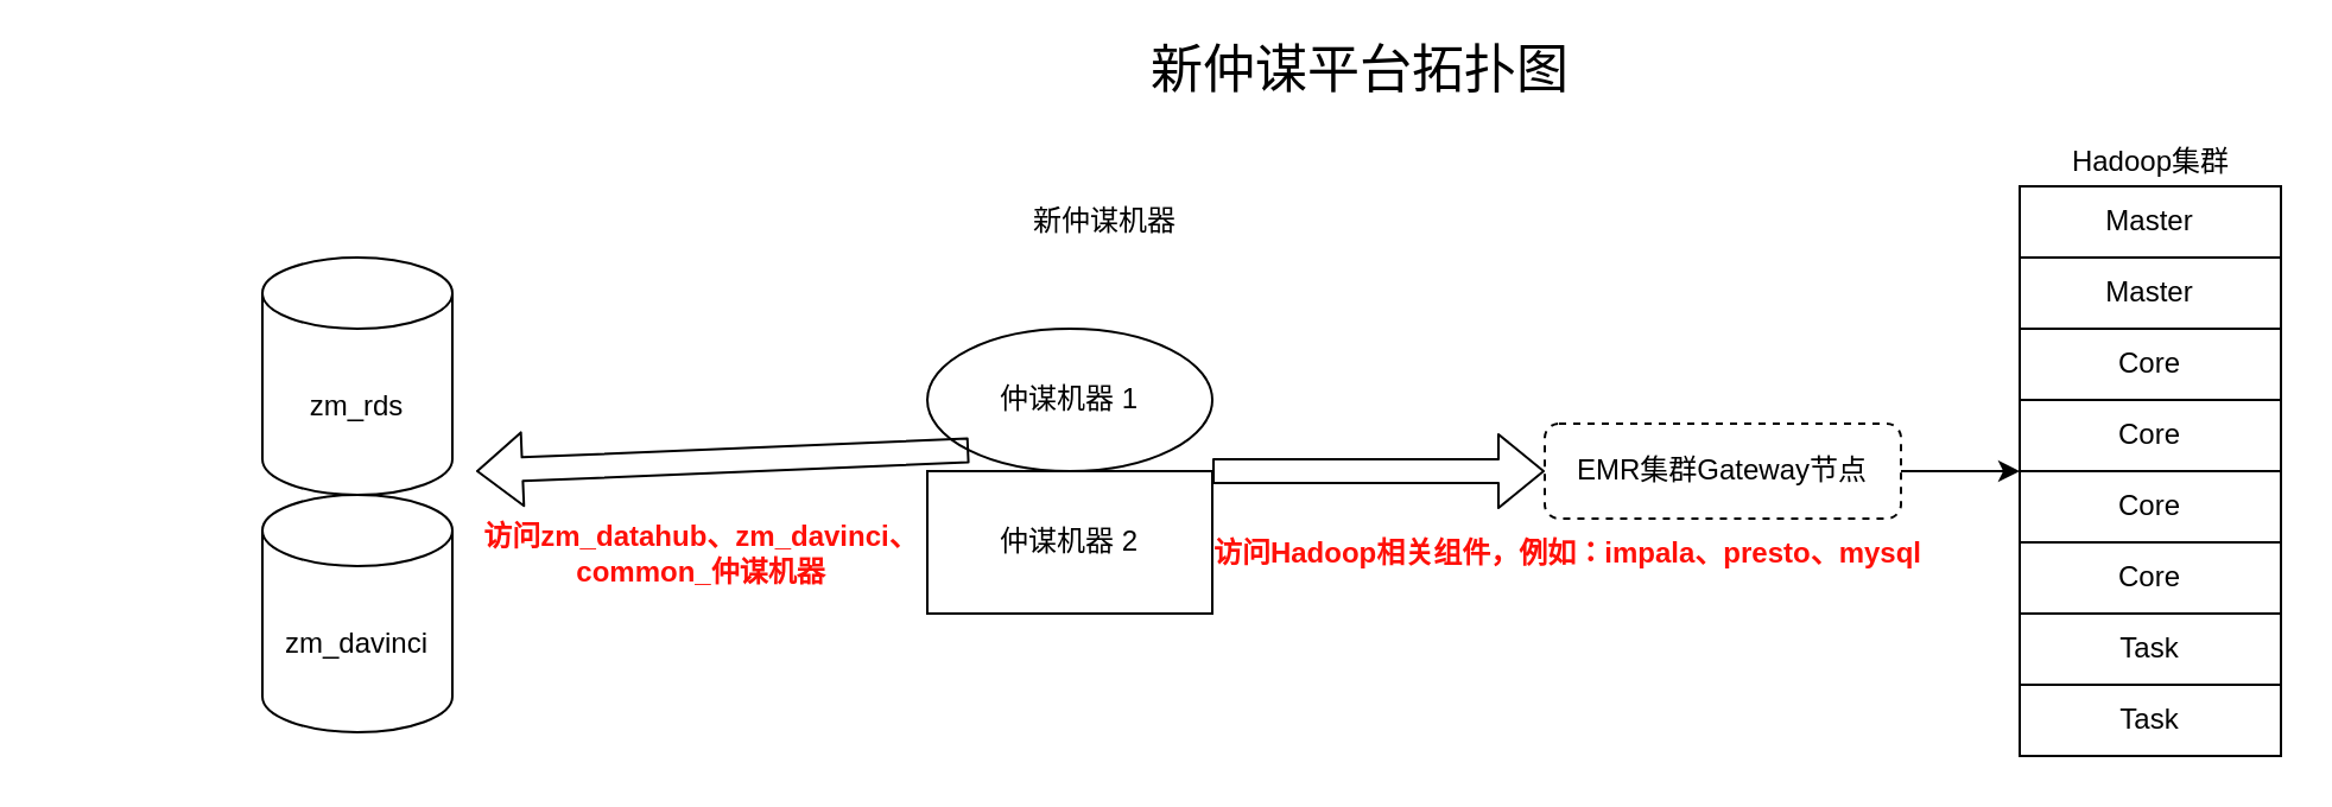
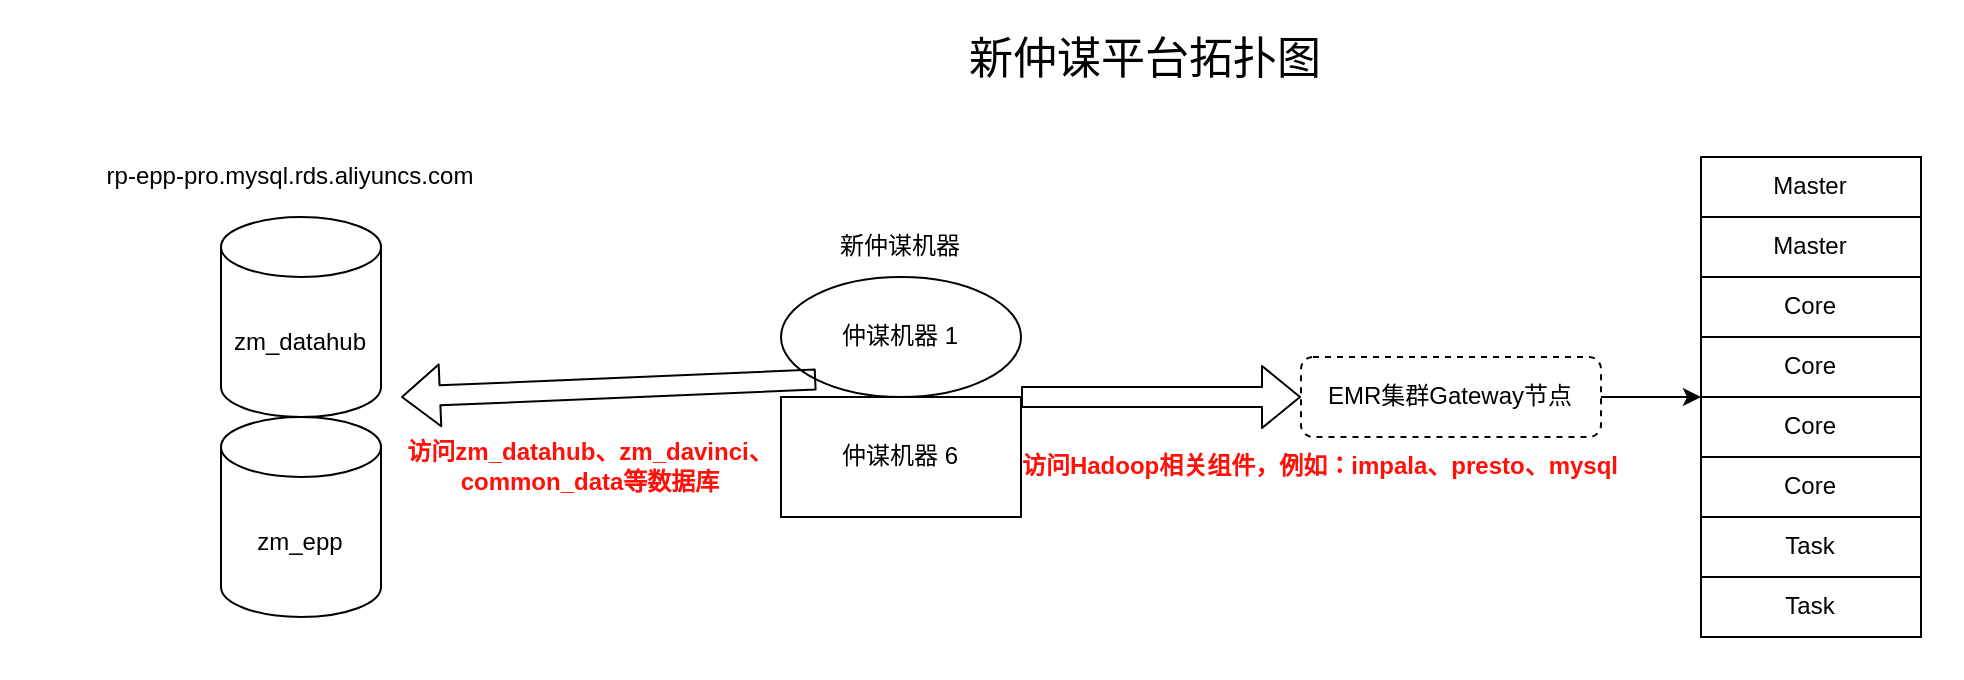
  <mxCell id="0" />
  <mxCell id="1" parent="0" />
  <mxCell id="2" value="&lt;span&gt;EMR集群Gateway节点&lt;/span&gt;" style="rounded=1;whiteSpace=wrap;html=1;dashed=1;" vertex="1" parent="1"><mxGeometry x="650" y="178" width="150" height="40" as="geometry" /></mxCell>
  <mxCell id="3" value="" style="group" vertex="1" connectable="0" parent="1"><mxGeometry x="850" y="58" width="110" height="260" as="geometry" /></mxCell>
  <mxCell id="4" value="Master" style="rounded=0;whiteSpace=wrap;html=1;" vertex="1" parent="3"><mxGeometry y="20" width="110" height="30" as="geometry" /></mxCell>
  <mxCell id="5" value="Master" style="rounded=0;whiteSpace=wrap;html=1;" vertex="1" parent="3"><mxGeometry y="50" width="110" height="30" as="geometry" /></mxCell>
  <mxCell id="6" value="Core" style="rounded=0;whiteSpace=wrap;html=1;" vertex="1" parent="3"><mxGeometry y="80" width="110" height="30" as="geometry" /></mxCell>
  <mxCell id="7" value="&lt;span&gt;Core&lt;/span&gt;" style="rounded=0;whiteSpace=wrap;html=1;" vertex="1" parent="3"><mxGeometry y="110" width="110" height="30" as="geometry" /></mxCell>
  <mxCell id="8" value="&lt;span&gt;Core&lt;/span&gt;" style="rounded=0;whiteSpace=wrap;html=1;" vertex="1" parent="3"><mxGeometry y="140" width="110" height="30" as="geometry" /></mxCell>
  <mxCell id="9" value="&lt;span&gt;Core&lt;/span&gt;" style="rounded=0;whiteSpace=wrap;html=1;" vertex="1" parent="3"><mxGeometry y="170" width="110" height="30" as="geometry" /></mxCell>
  <mxCell id="10" value="Task" style="rounded=0;whiteSpace=wrap;html=1;" vertex="1" parent="3"><mxGeometry y="200" width="110" height="30" as="geometry" /></mxCell>
  <mxCell id="11" value="&lt;span&gt;Task&lt;/span&gt;" style="rounded=0;whiteSpace=wrap;html=1;" vertex="1" parent="3"><mxGeometry y="230" width="110" height="30" as="geometry" /></mxCell>
- <mxCell id="12" value="Hadoop集群" style="text;html=1;strokeColor=none;fillColor=none;align=center;verticalAlign=middle;whiteSpace=wrap;rounded=0;" vertex="1" parent="3"><mxGeometry x="17.5" width="75" height="20" as="geometry" /></mxCell>
  <mxCell id="13" value="" style="group" vertex="1" connectable="0" parent="1"><mxGeometry x="390" y="138" width="120" height="120" as="geometry" /></mxCell>
  <mxCell id="14" value="仲谋机器 1" style="ellipse;whiteSpace=wrap;html=1;" vertex="1" parent="13"><mxGeometry width="120" height="60" as="geometry" /></mxCell>
- <mxCell id="15" value="&lt;span&gt;仲谋机器 2&lt;/span&gt;" style="rounded=0;whiteSpace=wrap;html=1;" vertex="1" parent="13"><mxGeometry y="60" width="120" height="60" as="geometry" /></mxCell>
+ <mxCell id="15" value="&lt;span&gt;仲谋机器 6&lt;/span&gt;" style="rounded=0;whiteSpace=wrap;html=1;" vertex="1" parent="13"><mxGeometry y="60" width="120" height="60" as="geometry" /></mxCell>
  <mxCell id="16" value="" style="group" vertex="1" connectable="0" parent="1"><mxGeometry x="20" y="78" width="250" height="230" as="geometry" /></mxCell>
- <mxCell id="17" value="zm_rds" style="shape=cylinder3;whiteSpace=wrap;html=1;boundedLbl=1;backgroundOutline=1;size=15;" vertex="1" parent="16"><mxGeometry x="90" y="30" width="80" height="100" as="geometry" /></mxCell>
- <mxCell id="19" value="zm_davinci" style="shape=cylinder3;whiteSpace=wrap;html=1;boundedLbl=1;backgroundOutline=1;size=15;" vertex="1" parent="16"><mxGeometry x="90" y="130" width="80" height="100" as="geometry" /></mxCell>
+ <mxCell id="17" value="zm_datahub" style="shape=cylinder3;whiteSpace=wrap;html=1;boundedLbl=1;backgroundOutline=1;size=15;" vertex="1" parent="16"><mxGeometry x="90" y="30" width="80" height="100" as="geometry" /></mxCell>
+ <mxCell id="18" value="rp-epp-pro.mysql.rds.aliyuncs.com" style="text;html=1;strokeColor=none;fillColor=none;align=center;verticalAlign=middle;whiteSpace=wrap;rounded=0;" vertex="1" parent="16"><mxGeometry width="250" height="20" as="geometry" /></mxCell>
+ <mxCell id="19" value="zm_epp" style="shape=cylinder3;whiteSpace=wrap;html=1;boundedLbl=1;backgroundOutline=1;size=15;" vertex="1" parent="16"><mxGeometry x="90" y="130" width="80" height="100" as="geometry" /></mxCell>
  <mxCell id="20" value="" style="endArrow=classic;html=1;exitX=1;exitY=0.5;exitDx=0;exitDy=0;entryX=0;entryY=0;entryDx=0;entryDy=0;" edge="1" parent="1" source="2" target="8"><mxGeometry width="50" height="50" relative="1" as="geometry"><mxPoint x="770" y="368" as="sourcePoint" /><mxPoint x="820" y="318" as="targetPoint" /></mxGeometry></mxCell>
  <mxCell id="21" value="" style="shape=flexArrow;endArrow=classic;html=1;exitX=1;exitY=0;exitDx=0;exitDy=0;entryX=0;entryY=0.5;entryDx=0;entryDy=0;" edge="1" parent="1" source="15" target="2"><mxGeometry width="50" height="50" relative="1" as="geometry"><mxPoint x="520" y="408" as="sourcePoint" /><mxPoint x="570" y="358" as="targetPoint" /></mxGeometry></mxCell>
  <mxCell id="22" value="" style="shape=flexArrow;endArrow=classic;html=1;exitX=0;exitY=1;exitDx=0;exitDy=0;" edge="1" parent="1" source="14"><mxGeometry width="50" height="50" relative="1" as="geometry"><mxPoint x="270" y="348" as="sourcePoint" /><mxPoint x="200" y="198" as="targetPoint" /></mxGeometry></mxCell>
- <mxCell id="23" value="新仲谋机器" style="text;html=1;strokeColor=none;fillColor=none;align=center;verticalAlign=middle;whiteSpace=wrap;rounded=0;" vertex="1" parent="1"><mxGeometry x="425" y="83" width="80" height="20" as="geometry" /></mxCell>
+ <mxCell id="23" value="新仲谋机器" style="text;html=1;strokeColor=none;fillColor=none;align=center;verticalAlign=middle;whiteSpace=wrap;rounded=0;" vertex="1" parent="1"><mxGeometry x="410" y="113" width="80" height="20" as="geometry" /></mxCell>
  <mxCell id="24" value="&lt;font color=&quot;#ff1008&quot;&gt;&lt;b&gt;访问Hadoop相关组件，例如：impala、presto、mysql&lt;/b&gt;&lt;/font&gt;" style="text;html=1;strokeColor=none;fillColor=none;align=center;verticalAlign=middle;whiteSpace=wrap;rounded=0;" vertex="1" parent="1"><mxGeometry x="500" y="218" width="320" height="30" as="geometry" /></mxCell>
- <mxCell id="25" value="&lt;font color=&quot;#ff1008&quot;&gt;&lt;b&gt;访问zm_datahub、zm_davinci、common_仲谋机器&lt;/b&gt;&lt;/font&gt;" style="text;html=1;strokeColor=none;fillColor=none;align=center;verticalAlign=middle;whiteSpace=wrap;rounded=0;" vertex="1" parent="1"><mxGeometry x="200" y="218" width="190" height="30" as="geometry" /></mxCell>
+ <mxCell id="25" value="&lt;font color=&quot;#ff1008&quot;&gt;&lt;b&gt;访问zm_datahub、zm_davinci、common_data等数据库&lt;/b&gt;&lt;/font&gt;" style="text;html=1;strokeColor=none;fillColor=none;align=center;verticalAlign=middle;whiteSpace=wrap;rounded=0;" vertex="1" parent="1"><mxGeometry x="200" y="218" width="190" height="30" as="geometry" /></mxCell>
  <mxCell id="26" value="&lt;font style=&quot;font-size: 22px&quot;&gt;新仲谋平台拓扑图&lt;/font&gt;" style="text;html=1;strokeColor=none;fillColor=none;align=center;verticalAlign=middle;whiteSpace=wrap;rounded=0;" vertex="1" parent="1"><mxGeometry x="480" y="20" width="185" height="20" as="geometry" /></mxCell>
